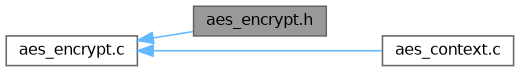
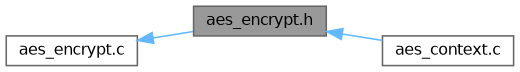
  digraph {
    rankdir=LR
    node [color=grey40 fillcolor=white fontname=Helvetica fontsize=10 shape=box style=filled]
    edge [color=steelblue1 dir=back fontname=Helvetica fontsize=10 labelfontname=Helvetica labelfontsize=10 style=solid]
    n1 [color=gray40 fillcolor=grey60 fontcolor=black height=0.2 label="aes_encrypt.h" width=0.4]
    n2 [height=0.2 label="aes_context.c" width=0.4]
    n3 [height=0.2 label="aes_encrypt.c" width=0.4]
-   n3 -> n2
+   n1 -> n2
    n3 -> n1
  }
